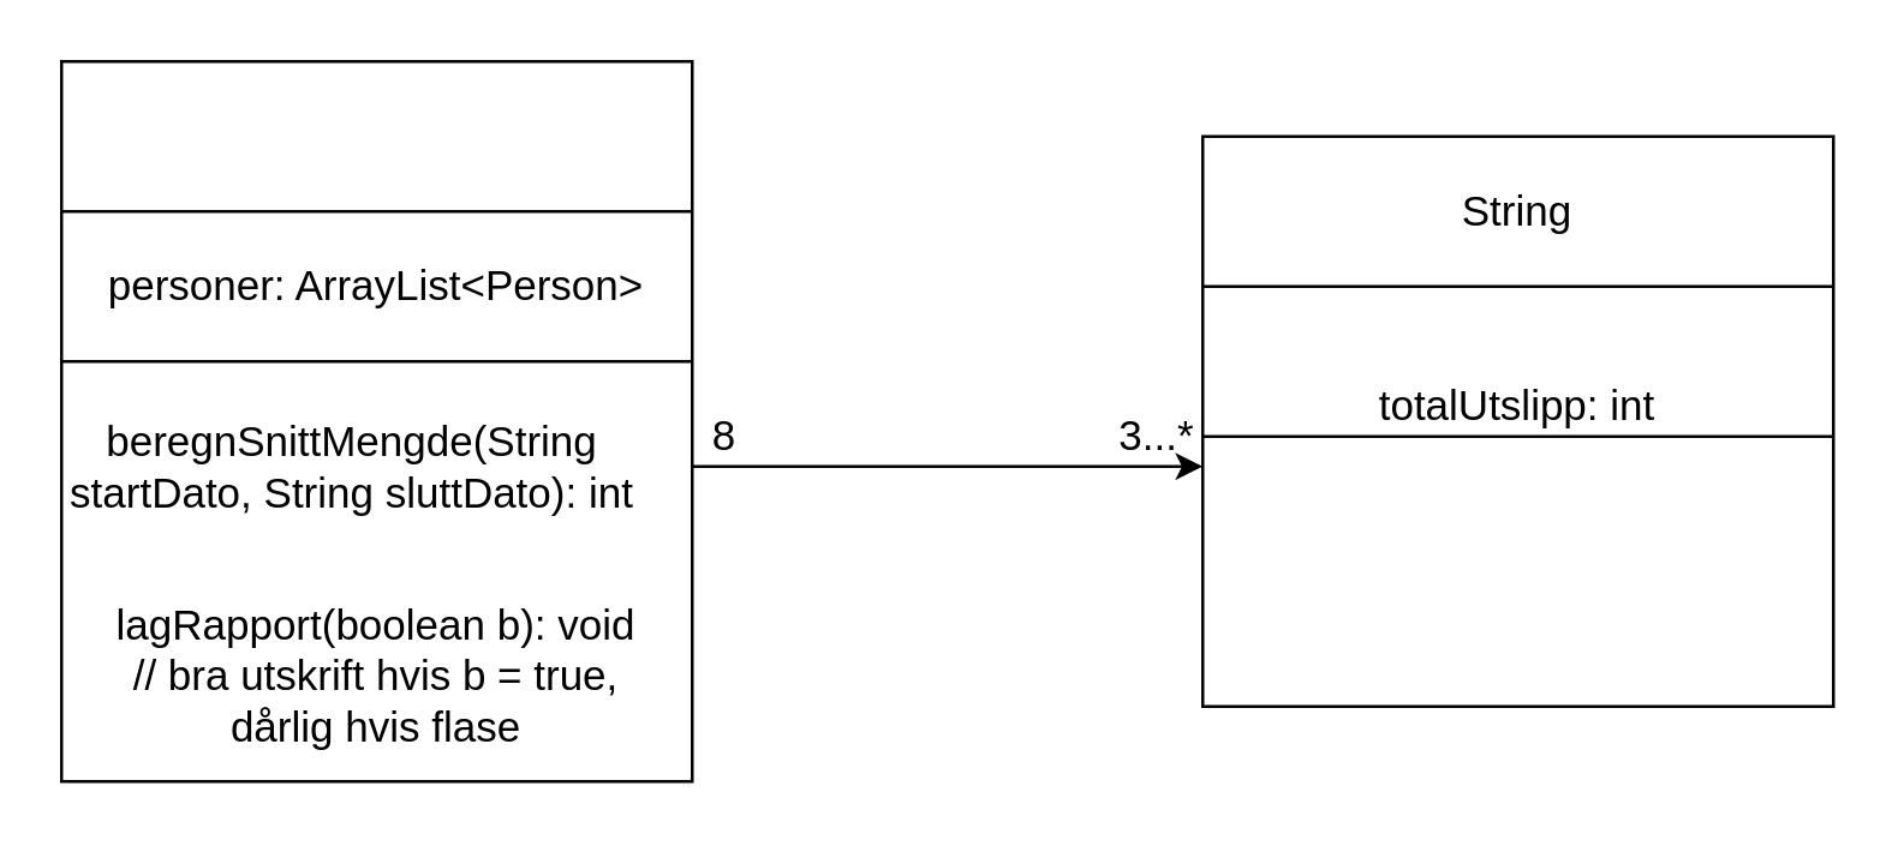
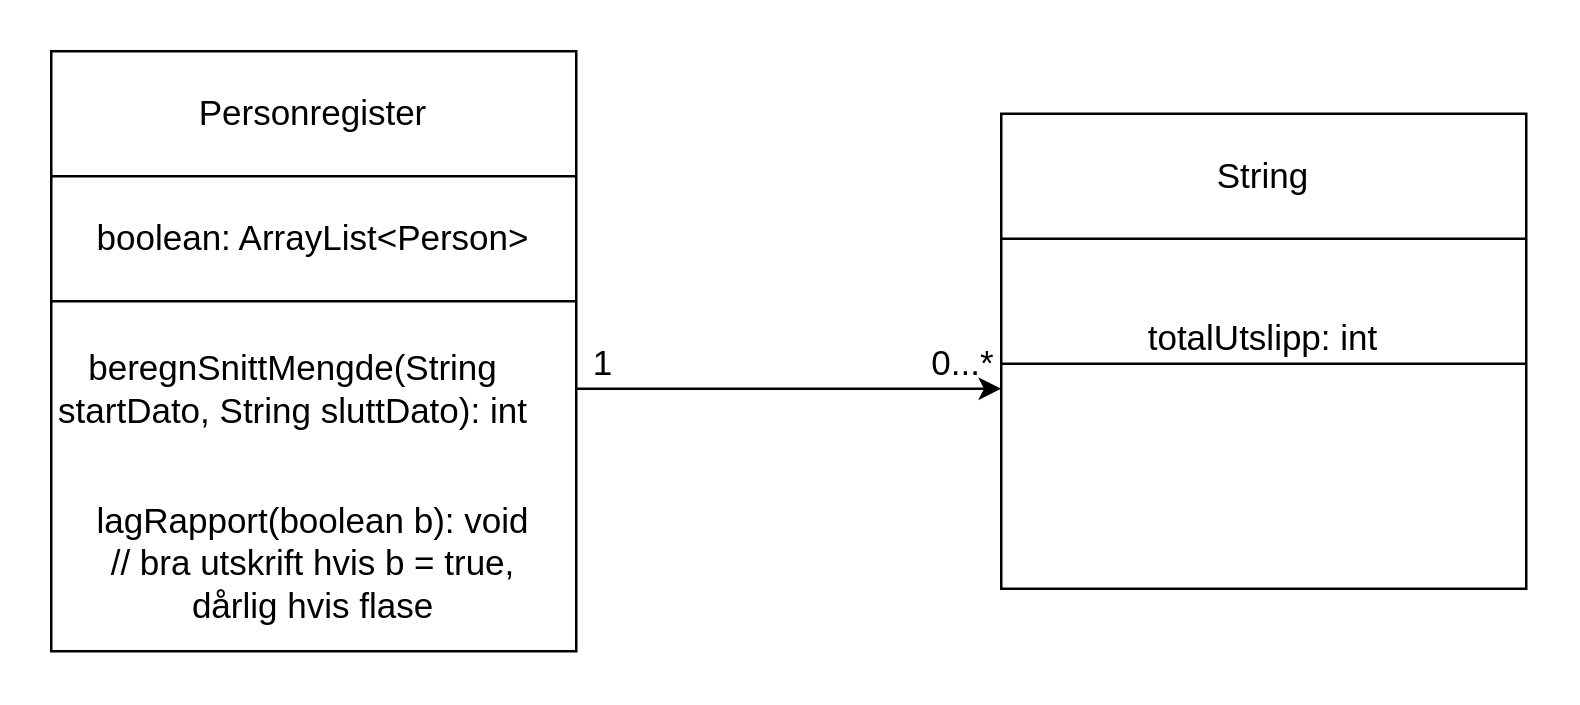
  <mxCell id="0" />
  <mxCell id="1" parent="0" />
  <mxCell id="2" value="" style="rounded=0;whiteSpace=wrap;html=1;" vertex="1" parent="1"><mxGeometry x="20" y="20" width="210" height="240" as="geometry" /></mxCell>
  <mxCell id="3" value="" style="endArrow=none;html=1;rounded=0;" edge="1" parent="1"><mxGeometry width="50" height="50" relative="1" as="geometry"><mxPoint x="20" y="70" as="sourcePoint" /><mxPoint x="230" y="70" as="targetPoint" /></mxGeometry></mxCell>
+ <mxCell id="4" value="&lt;font style=&quot;font-size: 14px;&quot;&gt;Personregister&lt;/font&gt;" style="text;html=1;strokeColor=none;fillColor=none;align=center;verticalAlign=middle;whiteSpace=wrap;rounded=0;" vertex="1" parent="1"><mxGeometry x="75" y="30" width="100" height="30" as="geometry" /></mxCell>
  <mxCell id="5" value="" style="rounded=0;whiteSpace=wrap;html=1;" vertex="1" parent="1"><mxGeometry x="400" y="45" width="210" height="190" as="geometry" /></mxCell>
  <mxCell id="6" value="" style="endArrow=none;html=1;rounded=0;" edge="1" parent="1"><mxGeometry width="50" height="50" relative="1" as="geometry"><mxPoint x="400" y="95" as="sourcePoint" /><mxPoint x="610" y="95" as="targetPoint" /></mxGeometry></mxCell>
  <mxCell id="7" value="&lt;font style=&quot;font-size: 14px;&quot;&gt;String&lt;/font&gt;" style="text;html=1;strokeColor=none;fillColor=none;align=center;verticalAlign=middle;whiteSpace=wrap;rounded=0;" vertex="1" parent="1"><mxGeometry x="455" y="55" width="100" height="30" as="geometry" /></mxCell>
  <mxCell id="8" value="beregnSnittMengde(String startDato, String sluttDato): int" style="text;html=1;strokeColor=none;fillColor=none;align=center;verticalAlign=middle;whiteSpace=wrap;rounded=0;fontSize=14;" vertex="1" parent="1"><mxGeometry x="20" y="140" width="194" height="30" as="geometry" /></mxCell>
  <mxCell id="9" value="lagRapport(boolean b): void &lt;br&gt;// bra utskrift hvis b = true, dårlig hvis flase" style="text;html=1;strokeColor=none;fillColor=none;align=center;verticalAlign=middle;whiteSpace=wrap;rounded=0;fontSize=14;" vertex="1" parent="1"><mxGeometry x="28" y="210" width="194" height="30" as="geometry" /></mxCell>
  <mxCell id="10" value="totalUtslipp: int" style="text;html=1;strokeColor=none;fillColor=none;align=center;verticalAlign=middle;whiteSpace=wrap;rounded=0;fontSize=14;" vertex="1" parent="1"><mxGeometry x="450" y="120" width="110" height="30" as="geometry" /></mxCell>
- <mxCell id="11" value="personer: ArrayList&amp;lt;Person&amp;gt;" style="text;html=1;strokeColor=none;fillColor=none;align=center;verticalAlign=middle;whiteSpace=wrap;rounded=0;fontSize=14;" vertex="1" parent="1"><mxGeometry x="20" y="80" width="210" height="30" as="geometry" /></mxCell>
+ <mxCell id="11" value="boolean: ArrayList&amp;lt;Person&amp;gt;" style="text;html=1;strokeColor=none;fillColor=none;align=center;verticalAlign=middle;whiteSpace=wrap;rounded=0;fontSize=14;" vertex="1" parent="1"><mxGeometry x="20" y="80" width="210" height="30" as="geometry" /></mxCell>
  <mxCell id="12" value="" style="endArrow=classic;html=1;rounded=0;fontSize=14;" edge="1" parent="1"><mxGeometry width="50" height="50" relative="1" as="geometry"><mxPoint x="230" y="155" as="sourcePoint" /><mxPoint x="400" y="155" as="targetPoint" /></mxGeometry></mxCell>
- <mxCell id="13" value="8" style="text;html=1;strokeColor=none;fillColor=none;align=center;verticalAlign=middle;whiteSpace=wrap;rounded=0;fontSize=14;" vertex="1" parent="1"><mxGeometry x="230" y="135" width="22" height="20" as="geometry" /></mxCell>
- <mxCell id="14" value="3...*" style="text;html=1;strokeColor=none;fillColor=none;align=center;verticalAlign=middle;whiteSpace=wrap;rounded=0;fontSize=14;" vertex="1" parent="1"><mxGeometry x="370" y="135" width="30" height="20" as="geometry" /></mxCell>
+ <mxCell id="13" value="1" style="text;html=1;strokeColor=none;fillColor=none;align=center;verticalAlign=middle;whiteSpace=wrap;rounded=0;fontSize=14;" vertex="1" parent="1"><mxGeometry x="230" y="135" width="22" height="20" as="geometry" /></mxCell>
+ <mxCell id="14" value="0...*" style="text;html=1;strokeColor=none;fillColor=none;align=center;verticalAlign=middle;whiteSpace=wrap;rounded=0;fontSize=14;" vertex="1" parent="1"><mxGeometry x="370" y="135" width="30" height="20" as="geometry" /></mxCell>
  <mxCell id="15" value="" style="endArrow=none;html=1;rounded=0;" edge="1" parent="1"><mxGeometry width="50" height="50" relative="1" as="geometry"><mxPoint x="20" y="120" as="sourcePoint" /><mxPoint x="230" y="120" as="targetPoint" /></mxGeometry></mxCell>
  <mxCell id="16" value="" style="endArrow=none;html=1;rounded=0;" edge="1" parent="1"><mxGeometry width="50" height="50" relative="1" as="geometry"><mxPoint x="400" y="145" as="sourcePoint" /><mxPoint x="610" y="145" as="targetPoint" /></mxGeometry></mxCell>
